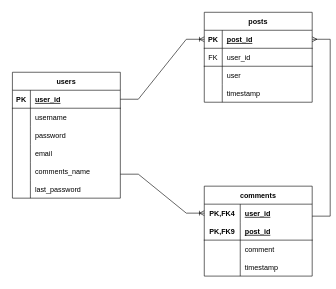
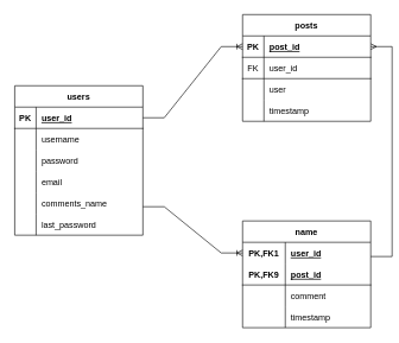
  <mxCell id="0" />
  <mxCell id="1" parent="0" />
  <mxCell id="2" value="users" style="shape=table;startSize=30;container=1;collapsible=1;childLayout=tableLayout;fixedRows=1;rowLines=0;fontStyle=1;align=center;resizeLast=1;" vertex="1" parent="1"><mxGeometry x="20" y="120" width="180" height="210" as="geometry" /></mxCell>
  <mxCell id="3" value="" style="shape=tableRow;horizontal=0;startSize=0;swimlaneHead=0;swimlaneBody=0;fillColor=none;collapsible=0;dropTarget=0;points=[[0,0.5],[1,0.5]];portConstraint=eastwest;top=0;left=0;right=0;bottom=1;" vertex="1" parent="2"><mxGeometry y="30" width="180" height="30" as="geometry" /></mxCell>
  <mxCell id="4" value="PK" style="shape=partialRectangle;connectable=0;fillColor=none;top=0;left=0;bottom=0;right=0;fontStyle=1;overflow=hidden;" vertex="1" parent="3"><mxGeometry width="30" height="30" as="geometry"><mxRectangle width="30" height="30" as="alternateBounds" /></mxGeometry></mxCell>
  <mxCell id="5" value="user_id" style="shape=partialRectangle;connectable=0;fillColor=none;top=0;left=0;bottom=0;right=0;align=left;spacingLeft=6;fontStyle=5;overflow=hidden;" vertex="1" parent="3"><mxGeometry x="30" width="150" height="30" as="geometry"><mxRectangle width="150" height="30" as="alternateBounds" /></mxGeometry></mxCell>
  <mxCell id="6" value="" style="shape=tableRow;horizontal=0;startSize=0;swimlaneHead=0;swimlaneBody=0;fillColor=none;collapsible=0;dropTarget=0;points=[[0,0.5],[1,0.5]];portConstraint=eastwest;top=0;left=0;right=0;bottom=0;" vertex="1" parent="2"><mxGeometry y="60" width="180" height="30" as="geometry" /></mxCell>
  <mxCell id="7" value="" style="shape=partialRectangle;connectable=0;fillColor=none;top=0;left=0;bottom=0;right=0;editable=1;overflow=hidden;" vertex="1" parent="6"><mxGeometry width="30" height="30" as="geometry"><mxRectangle width="30" height="30" as="alternateBounds" /></mxGeometry></mxCell>
  <mxCell id="8" value="username" style="shape=partialRectangle;connectable=0;fillColor=none;top=0;left=0;bottom=0;right=0;align=left;spacingLeft=6;overflow=hidden;" vertex="1" parent="6"><mxGeometry x="30" width="150" height="30" as="geometry"><mxRectangle width="150" height="30" as="alternateBounds" /></mxGeometry></mxCell>
  <mxCell id="9" value="" style="shape=tableRow;horizontal=0;startSize=0;swimlaneHead=0;swimlaneBody=0;fillColor=none;collapsible=0;dropTarget=0;points=[[0,0.5],[1,0.5]];portConstraint=eastwest;top=0;left=0;right=0;bottom=0;" vertex="1" parent="2"><mxGeometry y="90" width="180" height="30" as="geometry" /></mxCell>
  <mxCell id="10" value="" style="shape=partialRectangle;connectable=0;fillColor=none;top=0;left=0;bottom=0;right=0;editable=1;overflow=hidden;" vertex="1" parent="9"><mxGeometry width="30" height="30" as="geometry"><mxRectangle width="30" height="30" as="alternateBounds" /></mxGeometry></mxCell>
  <mxCell id="11" value="password" style="shape=partialRectangle;connectable=0;fillColor=none;top=0;left=0;bottom=0;right=0;align=left;spacingLeft=6;overflow=hidden;" vertex="1" parent="9"><mxGeometry x="30" width="150" height="30" as="geometry"><mxRectangle width="150" height="30" as="alternateBounds" /></mxGeometry></mxCell>
  <mxCell id="12" value="" style="shape=tableRow;horizontal=0;startSize=0;swimlaneHead=0;swimlaneBody=0;fillColor=none;collapsible=0;dropTarget=0;points=[[0,0.5],[1,0.5]];portConstraint=eastwest;top=0;left=0;right=0;bottom=0;" vertex="1" parent="2"><mxGeometry y="120" width="180" height="30" as="geometry" /></mxCell>
  <mxCell id="13" value="" style="shape=partialRectangle;connectable=0;fillColor=none;top=0;left=0;bottom=0;right=0;editable=1;overflow=hidden;" vertex="1" parent="12"><mxGeometry width="30" height="30" as="geometry"><mxRectangle width="30" height="30" as="alternateBounds" /></mxGeometry></mxCell>
  <mxCell id="14" value="email" style="shape=partialRectangle;connectable=0;fillColor=none;top=0;left=0;bottom=0;right=0;align=left;spacingLeft=6;overflow=hidden;" vertex="1" parent="12"><mxGeometry x="30" width="150" height="30" as="geometry"><mxRectangle width="150" height="30" as="alternateBounds" /></mxGeometry></mxCell>
  <mxCell id="15" value="" style="shape=tableRow;horizontal=0;startSize=0;swimlaneHead=0;swimlaneBody=0;fillColor=none;collapsible=0;dropTarget=0;points=[[0,0.5],[1,0.5]];portConstraint=eastwest;top=0;left=0;right=0;bottom=0;" vertex="1" parent="2"><mxGeometry y="150" width="180" height="30" as="geometry" /></mxCell>
  <mxCell id="16" value="" style="shape=partialRectangle;connectable=0;fillColor=none;top=0;left=0;bottom=0;right=0;editable=1;overflow=hidden;" vertex="1" parent="15"><mxGeometry width="30" height="30" as="geometry"><mxRectangle width="30" height="30" as="alternateBounds" /></mxGeometry></mxCell>
  <mxCell id="17" value="comments_name" style="shape=partialRectangle;connectable=0;fillColor=none;top=0;left=0;bottom=0;right=0;align=left;spacingLeft=6;overflow=hidden;" vertex="1" parent="15"><mxGeometry x="30" width="150" height="30" as="geometry"><mxRectangle width="150" height="30" as="alternateBounds" /></mxGeometry></mxCell>
  <mxCell id="18" value="" style="shape=tableRow;horizontal=0;startSize=0;swimlaneHead=0;swimlaneBody=0;fillColor=none;collapsible=0;dropTarget=0;points=[[0,0.5],[1,0.5]];portConstraint=eastwest;top=0;left=0;right=0;bottom=0;" vertex="1" parent="2"><mxGeometry y="180" width="180" height="30" as="geometry" /></mxCell>
  <mxCell id="19" value="" style="shape=partialRectangle;connectable=0;fillColor=none;top=0;left=0;bottom=0;right=0;editable=1;overflow=hidden;" vertex="1" parent="18"><mxGeometry width="30" height="30" as="geometry"><mxRectangle width="30" height="30" as="alternateBounds" /></mxGeometry></mxCell>
  <mxCell id="20" value="last_password" style="shape=partialRectangle;connectable=0;fillColor=none;top=0;left=0;bottom=0;right=0;align=left;spacingLeft=6;overflow=hidden;" vertex="1" parent="18"><mxGeometry x="30" width="150" height="30" as="geometry"><mxRectangle width="150" height="30" as="alternateBounds" /></mxGeometry></mxCell>
- <mxCell id="21" value="comments" style="shape=table;startSize=30;container=1;collapsible=1;childLayout=tableLayout;fixedRows=1;rowLines=0;fontStyle=1;align=center;resizeLast=1;" vertex="1" parent="1"><mxGeometry x="340" y="310" width="180" height="150" as="geometry" /></mxCell>
+ <mxCell id="21" value="name" style="shape=table;startSize=30;container=1;collapsible=1;childLayout=tableLayout;fixedRows=1;rowLines=0;fontStyle=1;align=center;resizeLast=1;" vertex="1" parent="1"><mxGeometry x="340" y="310" width="180" height="150" as="geometry" /></mxCell>
  <mxCell id="22" value="" style="shape=tableRow;horizontal=0;startSize=0;swimlaneHead=0;swimlaneBody=0;fillColor=none;collapsible=0;dropTarget=0;points=[[0,0.5],[1,0.5]];portConstraint=eastwest;top=0;left=0;right=0;bottom=0;" vertex="1" parent="21"><mxGeometry y="30" width="180" height="30" as="geometry" /></mxCell>
- <mxCell id="23" value="PK,FK4" style="shape=partialRectangle;connectable=0;fillColor=none;top=0;left=0;bottom=0;right=0;fontStyle=1;overflow=hidden;" vertex="1" parent="22"><mxGeometry width="60" height="30" as="geometry"><mxRectangle width="60" height="30" as="alternateBounds" /></mxGeometry></mxCell>
+ <mxCell id="23" value="PK,FK1" style="shape=partialRectangle;connectable=0;fillColor=none;top=0;left=0;bottom=0;right=0;fontStyle=1;overflow=hidden;" vertex="1" parent="22"><mxGeometry width="60" height="30" as="geometry"><mxRectangle width="60" height="30" as="alternateBounds" /></mxGeometry></mxCell>
  <mxCell id="24" value="user_id" style="shape=partialRectangle;connectable=0;fillColor=none;top=0;left=0;bottom=0;right=0;align=left;spacingLeft=6;fontStyle=5;overflow=hidden;" vertex="1" parent="22"><mxGeometry x="60" width="120" height="30" as="geometry"><mxRectangle width="120" height="30" as="alternateBounds" /></mxGeometry></mxCell>
  <mxCell id="25" value="" style="shape=tableRow;horizontal=0;startSize=0;swimlaneHead=0;swimlaneBody=0;fillColor=none;collapsible=0;dropTarget=0;points=[[0,0.5],[1,0.5]];portConstraint=eastwest;top=0;left=0;right=0;bottom=1;" vertex="1" parent="21"><mxGeometry y="60" width="180" height="30" as="geometry" /></mxCell>
  <mxCell id="26" value="PK,FK9" style="shape=partialRectangle;connectable=0;fillColor=none;top=0;left=0;bottom=0;right=0;fontStyle=1;overflow=hidden;" vertex="1" parent="25"><mxGeometry width="60" height="30" as="geometry"><mxRectangle width="60" height="30" as="alternateBounds" /></mxGeometry></mxCell>
  <mxCell id="27" value="post_id" style="shape=partialRectangle;connectable=0;fillColor=none;top=0;left=0;bottom=0;right=0;align=left;spacingLeft=6;fontStyle=5;overflow=hidden;" vertex="1" parent="25"><mxGeometry x="60" width="120" height="30" as="geometry"><mxRectangle width="120" height="30" as="alternateBounds" /></mxGeometry></mxCell>
  <mxCell id="28" value="" style="shape=tableRow;horizontal=0;startSize=0;swimlaneHead=0;swimlaneBody=0;fillColor=none;collapsible=0;dropTarget=0;points=[[0,0.5],[1,0.5]];portConstraint=eastwest;top=0;left=0;right=0;bottom=0;" vertex="1" parent="21"><mxGeometry y="90" width="180" height="30" as="geometry" /></mxCell>
  <mxCell id="29" value="" style="shape=partialRectangle;connectable=0;fillColor=none;top=0;left=0;bottom=0;right=0;editable=1;overflow=hidden;" vertex="1" parent="28"><mxGeometry width="60" height="30" as="geometry"><mxRectangle width="60" height="30" as="alternateBounds" /></mxGeometry></mxCell>
  <mxCell id="30" value="comment" style="shape=partialRectangle;connectable=0;fillColor=none;top=0;left=0;bottom=0;right=0;align=left;spacingLeft=6;overflow=hidden;" vertex="1" parent="28"><mxGeometry x="60" width="120" height="30" as="geometry"><mxRectangle width="120" height="30" as="alternateBounds" /></mxGeometry></mxCell>
  <mxCell id="31" value="" style="shape=tableRow;horizontal=0;startSize=0;swimlaneHead=0;swimlaneBody=0;fillColor=none;collapsible=0;dropTarget=0;points=[[0,0.5],[1,0.5]];portConstraint=eastwest;top=0;left=0;right=0;bottom=0;" vertex="1" parent="21"><mxGeometry y="120" width="180" height="30" as="geometry" /></mxCell>
  <mxCell id="32" value="" style="shape=partialRectangle;connectable=0;fillColor=none;top=0;left=0;bottom=0;right=0;editable=1;overflow=hidden;" vertex="1" parent="31"><mxGeometry width="60" height="30" as="geometry"><mxRectangle width="60" height="30" as="alternateBounds" /></mxGeometry></mxCell>
  <mxCell id="33" value="timestamp" style="shape=partialRectangle;connectable=0;fillColor=none;top=0;left=0;bottom=0;right=0;align=left;spacingLeft=6;overflow=hidden;" vertex="1" parent="31"><mxGeometry x="60" width="120" height="30" as="geometry"><mxRectangle width="120" height="30" as="alternateBounds" /></mxGeometry></mxCell>
  <mxCell id="34" value="posts" style="shape=table;startSize=30;container=1;collapsible=1;childLayout=tableLayout;fixedRows=1;rowLines=0;fontStyle=1;align=center;resizeLast=1;" vertex="1" parent="1"><mxGeometry x="340" y="20" width="180" height="150" as="geometry" /></mxCell>
  <mxCell id="35" value="" style="shape=tableRow;horizontal=0;startSize=0;swimlaneHead=0;swimlaneBody=0;fillColor=none;collapsible=0;dropTarget=0;points=[[0,0.5],[1,0.5]];portConstraint=eastwest;top=0;left=0;right=0;bottom=1;" vertex="1" parent="34"><mxGeometry y="30" width="180" height="30" as="geometry" /></mxCell>
  <mxCell id="36" value="PK" style="shape=partialRectangle;connectable=0;fillColor=none;top=0;left=0;bottom=0;right=0;fontStyle=1;overflow=hidden;" vertex="1" parent="35"><mxGeometry width="30" height="30" as="geometry"><mxRectangle width="30" height="30" as="alternateBounds" /></mxGeometry></mxCell>
  <mxCell id="37" value="post_id" style="shape=partialRectangle;connectable=0;fillColor=none;top=0;left=0;bottom=0;right=0;align=left;spacingLeft=6;fontStyle=5;overflow=hidden;" vertex="1" parent="35"><mxGeometry x="30" width="150" height="30" as="geometry"><mxRectangle width="150" height="30" as="alternateBounds" /></mxGeometry></mxCell>
  <mxCell id="38" value="" style="shape=tableRow;horizontal=0;startSize=0;swimlaneHead=0;swimlaneBody=0;fillColor=none;collapsible=0;dropTarget=0;points=[[0,0.5],[1,0.5]];portConstraint=eastwest;top=0;left=0;right=0;bottom=1;" vertex="1" parent="34"><mxGeometry y="60" width="180" height="30" as="geometry" /></mxCell>
  <mxCell id="39" value="FK" style="shape=partialRectangle;connectable=0;fillColor=none;top=0;left=0;bottom=0;right=0;fontStyle=0;overflow=hidden;" vertex="1" parent="38"><mxGeometry width="30" height="30" as="geometry"><mxRectangle width="30" height="30" as="alternateBounds" /></mxGeometry></mxCell>
  <mxCell id="40" value="user_id" style="shape=partialRectangle;connectable=0;fillColor=none;top=0;left=0;bottom=0;right=0;align=left;spacingLeft=6;fontStyle=0;overflow=hidden;" vertex="1" parent="38"><mxGeometry x="30" width="150" height="30" as="geometry"><mxRectangle width="150" height="30" as="alternateBounds" /></mxGeometry></mxCell>
  <mxCell id="41" value="" style="shape=tableRow;horizontal=0;startSize=0;swimlaneHead=0;swimlaneBody=0;fillColor=none;collapsible=0;dropTarget=0;points=[[0,0.5],[1,0.5]];portConstraint=eastwest;top=0;left=0;right=0;bottom=0;" vertex="1" parent="34"><mxGeometry y="90" width="180" height="30" as="geometry" /></mxCell>
  <mxCell id="42" value="" style="shape=partialRectangle;connectable=0;fillColor=none;top=0;left=0;bottom=0;right=0;editable=1;overflow=hidden;" vertex="1" parent="41"><mxGeometry width="30" height="30" as="geometry"><mxRectangle width="30" height="30" as="alternateBounds" /></mxGeometry></mxCell>
  <mxCell id="43" value="user" style="shape=partialRectangle;connectable=0;fillColor=none;top=0;left=0;bottom=0;right=0;align=left;spacingLeft=6;overflow=hidden;" vertex="1" parent="41"><mxGeometry x="30" width="150" height="30" as="geometry"><mxRectangle width="150" height="30" as="alternateBounds" /></mxGeometry></mxCell>
  <mxCell id="44" value="" style="shape=tableRow;horizontal=0;startSize=0;swimlaneHead=0;swimlaneBody=0;fillColor=none;collapsible=0;dropTarget=0;points=[[0,0.5],[1,0.5]];portConstraint=eastwest;top=0;left=0;right=0;bottom=0;" vertex="1" parent="34"><mxGeometry y="120" width="180" height="30" as="geometry" /></mxCell>
  <mxCell id="45" value="" style="shape=partialRectangle;connectable=0;fillColor=none;top=0;left=0;bottom=0;right=0;editable=1;overflow=hidden;" vertex="1" parent="44"><mxGeometry width="30" height="30" as="geometry"><mxRectangle width="30" height="30" as="alternateBounds" /></mxGeometry></mxCell>
  <mxCell id="46" value="timestamp" style="shape=partialRectangle;connectable=0;fillColor=none;top=0;left=0;bottom=0;right=0;align=left;spacingLeft=6;overflow=hidden;" vertex="1" parent="44"><mxGeometry x="30" width="150" height="30" as="geometry"><mxRectangle width="150" height="30" as="alternateBounds" /></mxGeometry></mxCell>
  <mxCell id="47" value="" style="edgeStyle=entityRelationEdgeStyle;fontSize=12;html=1;endArrow=ERoneToMany;rounded=0;exitX=1;exitY=0.5;exitDx=0;exitDy=0;entryX=0;entryY=0.5;entryDx=0;entryDy=0;" edge="1" parent="1" source="3" target="35"><mxGeometry width="100" height="100" relative="1" as="geometry"><mxPoint x="350" y="340" as="sourcePoint" /><mxPoint x="450" y="240" as="targetPoint" /></mxGeometry></mxCell>
  <mxCell id="48" value="" style="edgeStyle=entityRelationEdgeStyle;fontSize=12;html=1;endArrow=ERmany;rounded=0;" edge="1" parent="1" target="35"><mxGeometry width="100" height="100" relative="1" as="geometry"><mxPoint x="520" y="360" as="sourcePoint" /><mxPoint x="620" y="260" as="targetPoint" /></mxGeometry></mxCell>
  <mxCell id="49" value="" style="edgeStyle=entityRelationEdgeStyle;fontSize=12;html=1;endArrow=ERoneToMany;rounded=0;entryX=0;entryY=0.5;entryDx=0;entryDy=0;" edge="1" parent="1" target="22"><mxGeometry width="100" height="100" relative="1" as="geometry"><mxPoint x="200" y="290" as="sourcePoint" /><mxPoint x="300" y="190" as="targetPoint" /></mxGeometry></mxCell>
